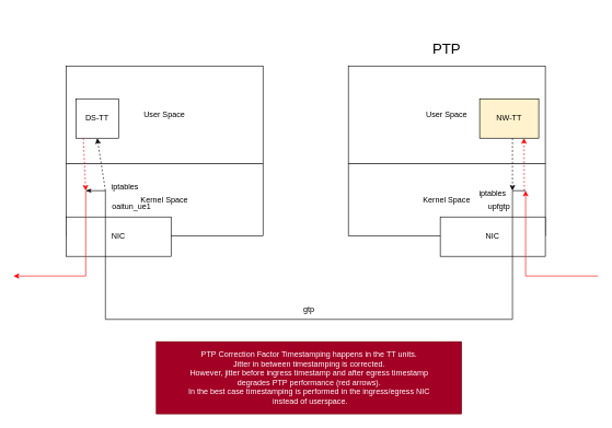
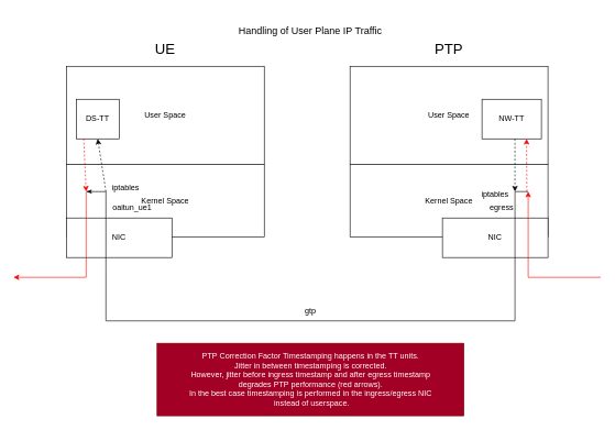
  <mxCell id="0" />
  <mxCell id="1" parent="0" />
  <mxCell id="2" value="Kernel Space" style="rounded=0;whiteSpace=wrap;html=1;" parent="1" vertex="1"><mxGeometry x="530" y="249" width="300" height="110" as="geometry" /></mxCell>
  <mxCell id="3" value="User Space" style="rounded=0;whiteSpace=wrap;html=1;" parent="1" vertex="1"><mxGeometry x="530" y="100" width="300" height="149" as="geometry" /></mxCell>
  <mxCell id="4" value="Kernel Space" style="rounded=0;whiteSpace=wrap;html=1;" parent="1" vertex="1"><mxGeometry x="100" y="249" width="300" height="110" as="geometry" /></mxCell>
  <mxCell id="5" value="User Space" style="rounded=0;whiteSpace=wrap;html=1;" parent="1" vertex="1"><mxGeometry x="100" y="100" width="300" height="149" as="geometry" /></mxCell>
+ <mxCell id="6" value="UE" style="text;html=1;strokeColor=none;fillColor=none;align=center;verticalAlign=middle;whiteSpace=wrap;rounded=0;strokeWidth=4;fontSize=22;" parent="1" vertex="1"><mxGeometry x="220" y="60" width="60" height="30" as="geometry" /></mxCell>
  <mxCell id="7" value="PTP" style="text;html=1;strokeColor=none;fillColor=none;align=center;verticalAlign=middle;whiteSpace=wrap;rounded=0;strokeWidth=4;fontSize=22;" parent="1" vertex="1"><mxGeometry x="650" y="60" width="60" height="30" as="geometry" /></mxCell>
  <mxCell id="8" value="oaitun_ue1" style="text;html=1;strokeColor=none;fillColor=none;align=center;verticalAlign=middle;whiteSpace=wrap;rounded=0;" parent="1" vertex="1"><mxGeometry x="170" y="300" width="60" height="30" as="geometry" /></mxCell>
  <mxCell id="9" value="iptables" style="text;html=1;strokeColor=none;fillColor=none;align=center;verticalAlign=middle;whiteSpace=wrap;rounded=0;" parent="1" vertex="1"><mxGeometry x="160" y="270" width="60" height="30" as="geometry" /></mxCell>
  <mxCell id="10" value="iptables" style="text;html=1;strokeColor=none;fillColor=none;align=center;verticalAlign=middle;whiteSpace=wrap;rounded=0;" parent="1" vertex="1"><mxGeometry x="720" y="279" width="60" height="30" as="geometry" /></mxCell>
  <mxCell id="11" value="gtp" style="text;html=1;strokeColor=none;fillColor=none;align=center;verticalAlign=middle;whiteSpace=wrap;rounded=0;" parent="1" vertex="1"><mxGeometry x="440" y="456" width="60" height="30" as="geometry" /></mxCell>
+ <mxCell id="12" value="Handling of User Plane IP Traffic" style="text;html=1;strokeColor=none;fillColor=none;align=center;verticalAlign=middle;whiteSpace=wrap;rounded=0;fontSize=15;" parent="1" vertex="1"><mxGeometry x="350" y="20" width="240" height="50" as="geometry" /></mxCell>
  <mxCell id="13" value="DS-TT" style="rounded=0;whiteSpace=wrap;html=1;" parent="1" vertex="1"><mxGeometry x="115" y="150" width="65" height="60" as="geometry" /></mxCell>
  <mxCell id="14" value="" style="endArrow=classic;html=1;rounded=0;entryX=0.75;entryY=1;entryDx=0;entryDy=0;dashed=1;fillColor=#d80073;strokeColor=#FF0000;" parent="1" edge="1" target="18"><mxGeometry width="50" height="50" relative="1" as="geometry"><mxPoint x="798" y="290" as="sourcePoint" /><mxPoint x="820" y="179.75" as="targetPoint" /></mxGeometry></mxCell>
  <mxCell id="15" value="" style="endArrow=classic;html=1;rounded=0;dashed=1;" parent="1" edge="1"><mxGeometry width="50" height="50" relative="1" as="geometry"><mxPoint x="780" y="210" as="sourcePoint" /><mxPoint x="780" y="290" as="targetPoint" /></mxGeometry></mxCell>
  <mxCell id="16" value="" style="endArrow=classic;html=1;rounded=0;entryX=0.5;entryY=1;entryDx=0;entryDy=0;dashed=1;" parent="1" target="13" edge="1"><mxGeometry width="50" height="50" relative="1" as="geometry"><mxPoint x="160" y="290" as="sourcePoint" /><mxPoint x="20" y="44.66" as="targetPoint" /></mxGeometry></mxCell>
  <mxCell id="17" value="" style="endArrow=classic;html=1;rounded=0;dashed=1;exitX=0.175;exitY=0.998;exitDx=0;exitDy=0;fillColor=#d80073;strokeColor=#FF0000;exitPerimeter=0;" parent="1" edge="1" source="13"><mxGeometry width="50" height="50" relative="1" as="geometry"><mxPoint x="115" y="179.66" as="sourcePoint" /><mxPoint x="130" y="290" as="targetPoint" /></mxGeometry></mxCell>
- <mxCell id="18" value="NW-TT" style="rounded=0;whiteSpace=wrap;html=1;fillColor=#fff2cc;" parent="1" vertex="1"><mxGeometry x="730" y="150" width="90" height="60" as="geometry" /></mxCell>
+ <mxCell id="18" value="NW-TT" style="rounded=0;whiteSpace=wrap;html=1;" parent="1" vertex="1"><mxGeometry x="730" y="150" width="90" height="60" as="geometry" /></mxCell>
  <mxCell id="19" value="PTP Correction Factor Timestamping happens in the TT units.&lt;br&gt;Jitter in between timestamping is corrected.&lt;br&gt;However, jitter before ingress timestamp and after egress timestamp&lt;br&gt;degrades PTP performance (red arrows).&lt;br&gt;In the best case timestamping is performed in the ingress/egress NIC&lt;br&gt;&amp;nbsp;instead of userspace." style="text;html=1;strokeColor=#6F0000;fillColor=#a20025;align=center;verticalAlign=middle;whiteSpace=wrap;rounded=0;fontColor=#ffffff;" vertex="1" parent="1"><mxGeometry x="237.5" y="520" width="465" height="110" as="geometry" /></mxCell>
  <mxCell id="20" value="NIC" style="rounded=0;whiteSpace=wrap;html=1;" vertex="1" parent="1"><mxGeometry x="670" y="330" width="160" height="60" as="geometry" /></mxCell>
- <mxCell id="21" value="upfgtp" style="text;html=1;strokeColor=none;fillColor=none;align=center;verticalAlign=middle;whiteSpace=wrap;rounded=0;" parent="1" vertex="1"><mxGeometry x="730" y="300" width="60" height="30" as="geometry" /></mxCell>
+ <mxCell id="21" value="egress" style="text;html=1;strokeColor=none;fillColor=none;align=center;verticalAlign=middle;whiteSpace=wrap;rounded=0;" parent="1" vertex="1"><mxGeometry x="730" y="300" width="60" height="30" as="geometry" /></mxCell>
  <mxCell id="22" value="NIC" style="rounded=0;whiteSpace=wrap;html=1;" vertex="1" parent="1"><mxGeometry x="100" y="330" width="160" height="60" as="geometry" /></mxCell>
  <mxCell id="23" value="" style="endArrow=classicThin;html=1;rounded=0;endFill=1;" parent="1" edge="1"><mxGeometry width="50" height="50" relative="1" as="geometry"><mxPoint x="800" y="290" as="sourcePoint" /><mxPoint x="130" y="290" as="targetPoint" /><Array as="points"><mxPoint x="780" y="290" /><mxPoint x="780" y="416" /><mxPoint x="780" y="486" /><mxPoint x="160" y="486" /><mxPoint x="160" y="406" /><mxPoint x="160" y="290" /></Array></mxGeometry></mxCell>
  <mxCell id="24" value="" style="endArrow=classic;html=1;rounded=0;strokeColor=#FF0000;" edge="1" parent="1"><mxGeometry width="50" height="50" relative="1" as="geometry"><mxPoint x="130" y="290" as="sourcePoint" /><mxPoint x="20" y="420" as="targetPoint" /><Array as="points"><mxPoint x="130" y="420" /></Array></mxGeometry></mxCell>
  <mxCell id="25" value="" style="endArrow=classic;html=1;rounded=0;strokeColor=#FF0000;" edge="1" parent="1"><mxGeometry width="50" height="50" relative="1" as="geometry"><mxPoint x="910" y="420" as="sourcePoint" /><mxPoint x="800" y="290" as="targetPoint" /><Array as="points"><mxPoint x="800" y="420" /></Array></mxGeometry></mxCell>
